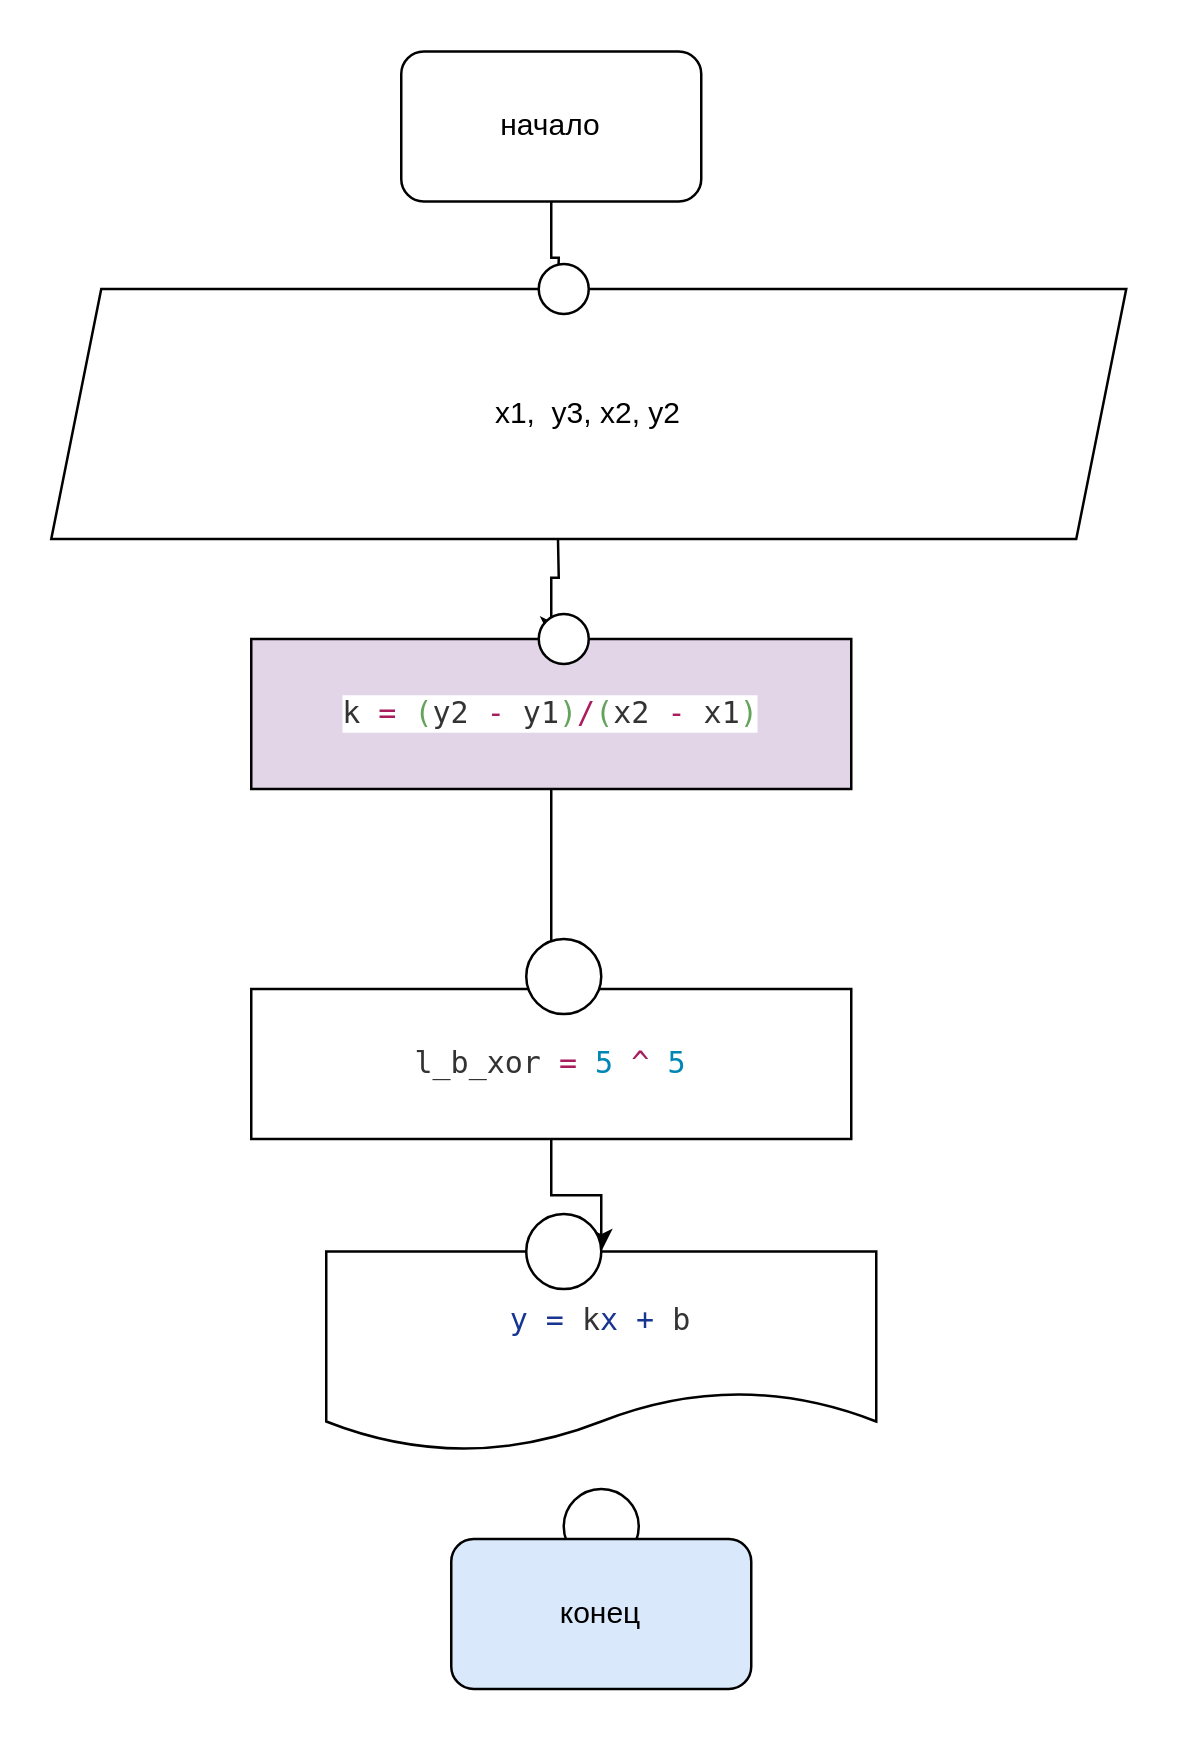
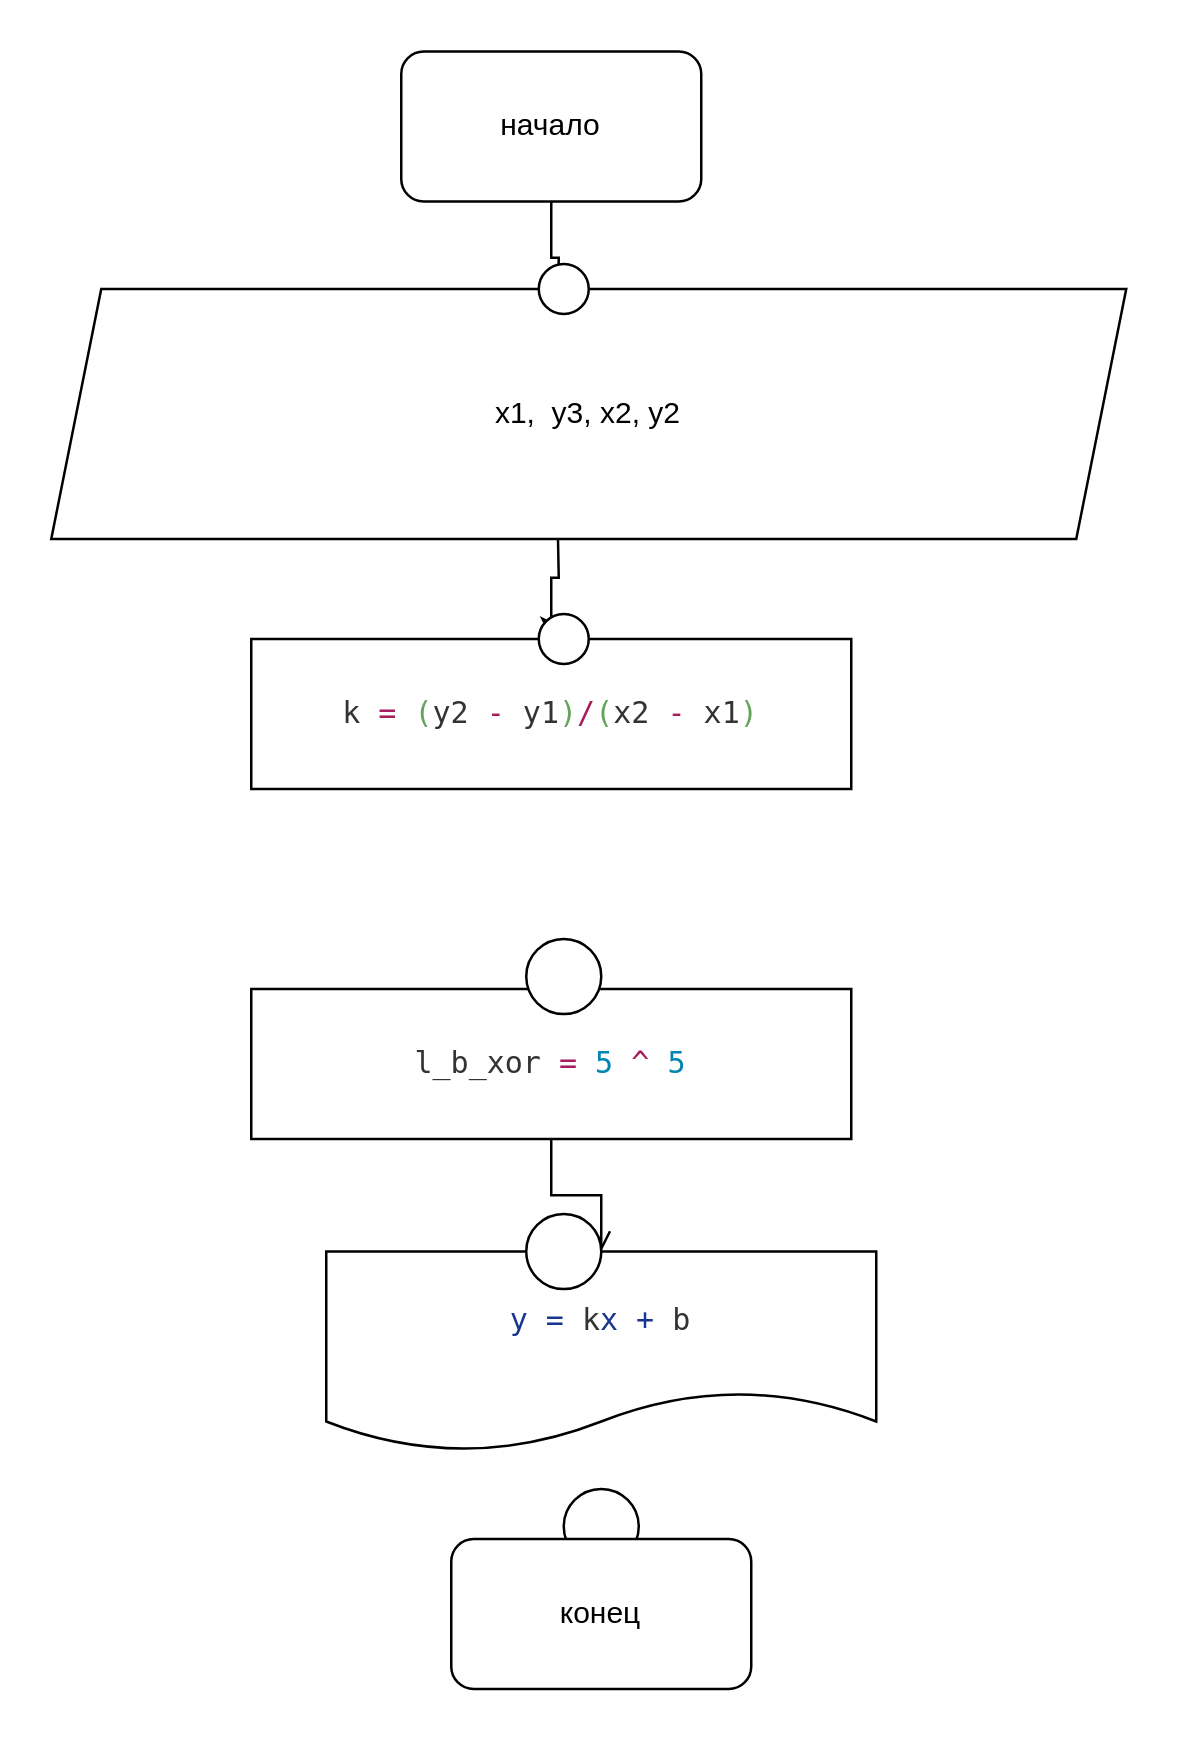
  <mxCell id="0" />
  <mxCell id="1" parent="0" />
  <mxCell id="2" value="&lt;font style=&quot;vertical-align: inherit&quot;&gt;&lt;font style=&quot;vertical-align: inherit&quot;&gt;начало&lt;/font&gt;&lt;/font&gt;" style="rounded=1;whiteSpace=wrap;html=1;" vertex="1" parent="1"><mxGeometry x="160" y="20" width="120" height="60" as="geometry" /></mxCell>
  <mxCell id="3" style="edgeStyle=orthogonalEdgeStyle;rounded=0;orthogonalLoop=1;jettySize=auto;html=1;entryX=0.5;entryY=0;entryDx=0;entryDy=0;" edge="1" parent="1" target="5"><mxGeometry relative="1" as="geometry"><mxPoint x="222.5" y="205" as="sourcePoint" /></mxGeometry></mxCell>
- <mxCell id="4" style="edgeStyle=orthogonalEdgeStyle;rounded=0;orthogonalLoop=1;jettySize=auto;html=1;exitX=0.5;exitY=1;exitDx=0;exitDy=0;entryX=0.5;entryY=0;entryDx=0;entryDy=0;" edge="1" parent="1" source="5" target="7"><mxGeometry relative="1" as="geometry" /></mxCell>
- <mxCell id="5" value="&lt;pre style=&quot;background-color: #ffffff ; color: #333333 ; font-family: &amp;#34;jetbrains mono&amp;#34; , monospace ; font-size: 9 8pt&quot;&gt;&lt;pre style=&quot;font-family: &amp;#34;jetbrains mono&amp;#34; , monospace&quot;&gt;k &lt;span style=&quot;color: #a71d5d&quot;&gt;= &lt;/span&gt;&lt;span style=&quot;color: #63a35c&quot;&gt;(&lt;/span&gt;y2 &lt;span style=&quot;color: #a71d5d&quot;&gt;- &lt;/span&gt;y1&lt;span style=&quot;color: #63a35c&quot;&gt;)&lt;/span&gt;&lt;span style=&quot;color: #a71d5d&quot;&gt;/&lt;/span&gt;&lt;span style=&quot;color: #63a35c&quot;&gt;(&lt;/span&gt;x2 &lt;span style=&quot;color: #a71d5d&quot;&gt;- &lt;/span&gt;x1&lt;span style=&quot;color: #63a35c&quot;&gt;)&lt;/span&gt;&lt;/pre&gt;&lt;/pre&gt;" style="rounded=0;whiteSpace=wrap;html=1;fillColor=#e1d5e7;" vertex="1" parent="1"><mxGeometry x="100" y="255" width="240" height="60" as="geometry" /></mxCell>
- <mxCell id="6" style="edgeStyle=orthogonalEdgeStyle;rounded=0;orthogonalLoop=1;jettySize=auto;html=1;exitX=0.5;exitY=1;exitDx=0;exitDy=0;entryX=0.5;entryY=0;entryDx=0;entryDy=0;" edge="1" parent="1" source="7" target="13"><mxGeometry relative="1" as="geometry" /></mxCell>
+ <mxCell id="5" value="&lt;pre style=&quot;background-color: #ffffff ; color: #333333 ; font-family: &amp;#34;jetbrains mono&amp;#34; , monospace ; font-size: 9 8pt&quot;&gt;&lt;pre style=&quot;font-family: &amp;#34;jetbrains mono&amp;#34; , monospace&quot;&gt;k &lt;span style=&quot;color: #a71d5d&quot;&gt;= &lt;/span&gt;&lt;span style=&quot;color: #63a35c&quot;&gt;(&lt;/span&gt;y2 &lt;span style=&quot;color: #a71d5d&quot;&gt;- &lt;/span&gt;y1&lt;span style=&quot;color: #63a35c&quot;&gt;)&lt;/span&gt;&lt;span style=&quot;color: #a71d5d&quot;&gt;/&lt;/span&gt;&lt;span style=&quot;color: #63a35c&quot;&gt;(&lt;/span&gt;x2 &lt;span style=&quot;color: #a71d5d&quot;&gt;- &lt;/span&gt;x1&lt;span style=&quot;color: #63a35c&quot;&gt;)&lt;/span&gt;&lt;/pre&gt;&lt;/pre&gt;" style="rounded=0;whiteSpace=wrap;html=1;" vertex="1" parent="1"><mxGeometry x="100" y="255" width="240" height="60" as="geometry" /></mxCell>
+ <mxCell id="6" style="edgeStyle=orthogonalEdgeStyle;rounded=0;orthogonalLoop=1;jettySize=auto;html=1;exitX=0.5;exitY=1;exitDx=0;exitDy=0;entryX=0.5;entryY=0;entryDx=0;entryDy=0;endArrow=open;" edge="1" parent="1" source="7" target="13"><mxGeometry relative="1" as="geometry" /></mxCell>
  <mxCell id="7" value="&lt;pre style=&quot;background-color: #ffffff ; color: #333333 ; font-family: &amp;#34;jetbrains mono&amp;#34; , monospace ; font-size: 9 8pt&quot;&gt;l_b_xor &lt;span style=&quot;color: #a71d5d&quot;&gt;= &lt;/span&gt;&lt;span style=&quot;color: #0086b3&quot;&gt;5 &lt;/span&gt;&lt;span style=&quot;color: #a71d5d&quot;&gt;^ &lt;/span&gt;&lt;span style=&quot;color: #0086b3&quot;&gt;5&lt;/span&gt;&lt;/pre&gt;" style="rounded=0;whiteSpace=wrap;html=1;" vertex="1" parent="1"><mxGeometry x="100" y="395" width="240" height="60" as="geometry" /></mxCell>
  <mxCell id="8" value="" style="edgeStyle=orthogonalEdgeStyle;rounded=0;orthogonalLoop=1;jettySize=auto;html=1;exitX=0.5;exitY=1;exitDx=0;exitDy=0;entryX=0.5;entryY=0;entryDx=0;entryDy=0;endArrow=none;" edge="1" parent="1" source="2"><mxGeometry relative="1" as="geometry"><mxPoint x="220" y="95" as="sourcePoint" /><mxPoint x="222.5" y="125" as="targetPoint" /></mxGeometry></mxCell>
  <mxCell id="9" value="x1,&amp;nbsp; y3, x2, y2" style="shape=parallelogram;perimeter=parallelogramPerimeter;whiteSpace=wrap;html=1;fixedSize=1;" vertex="1" parent="1"><mxGeometry x="20" y="115" width="430" height="100" as="geometry" /></mxCell>
  <mxCell id="10" value="" style="ellipse;whiteSpace=wrap;html=1;aspect=fixed;" vertex="1" parent="1"><mxGeometry x="215" y="105" width="20" height="20" as="geometry" /></mxCell>
  <mxCell id="11" value="" style="ellipse;whiteSpace=wrap;html=1;aspect=fixed;" vertex="1" parent="1"><mxGeometry x="215" y="245" width="20" height="20" as="geometry" /></mxCell>
  <mxCell id="12" value="" style="ellipse;whiteSpace=wrap;html=1;aspect=fixed;" vertex="1" parent="1"><mxGeometry x="210" y="375" width="30" height="30" as="geometry" /></mxCell>
  <mxCell id="13" value="&lt;pre style=&quot;background-color: #ffffff ; color: #333333 ; font-family: &amp;#34;jetbrains mono&amp;#34; , monospace ; font-size: 9 8pt&quot;&gt;&lt;span style=&quot;color: #183691&quot;&gt;y = &lt;/span&gt;k&lt;span style=&quot;color: #183691&quot;&gt;x + &lt;/span&gt;b&lt;/pre&gt;" style="shape=document;whiteSpace=wrap;html=1;boundedLbl=1;" vertex="1" parent="1"><mxGeometry x="130" y="500" width="220" height="80" as="geometry" /></mxCell>
  <mxCell id="14" value="" style="ellipse;whiteSpace=wrap;html=1;aspect=fixed;" vertex="1" parent="1"><mxGeometry x="210" y="485" width="30" height="30" as="geometry" /></mxCell>
  <mxCell id="15" value="" style="ellipse;whiteSpace=wrap;html=1;aspect=fixed;" vertex="1" parent="1"><mxGeometry x="225" y="595" width="30" height="30" as="geometry" /></mxCell>
- <mxCell id="16" value="конец" style="rounded=1;whiteSpace=wrap;html=1;fillColor=#dae8fc;" vertex="1" parent="1"><mxGeometry x="180" y="615" width="120" height="60" as="geometry" /></mxCell>
+ <mxCell id="16" value="конец" style="rounded=1;whiteSpace=wrap;html=1;" vertex="1" parent="1"><mxGeometry x="180" y="615" width="120" height="60" as="geometry" /></mxCell>
